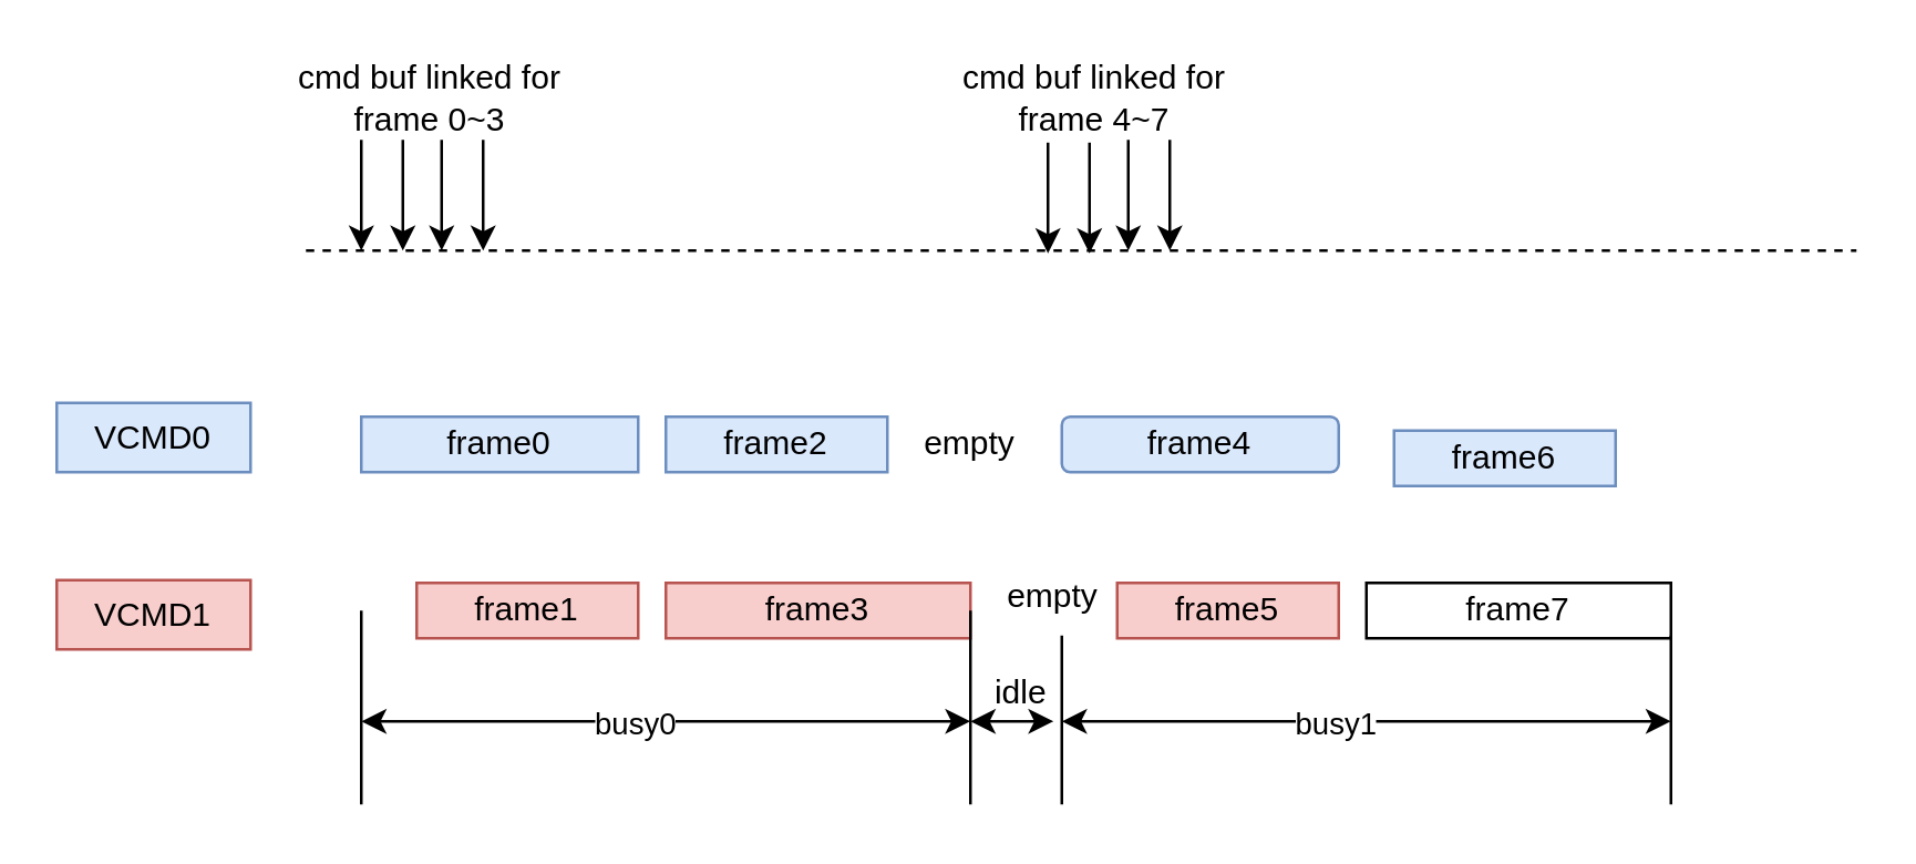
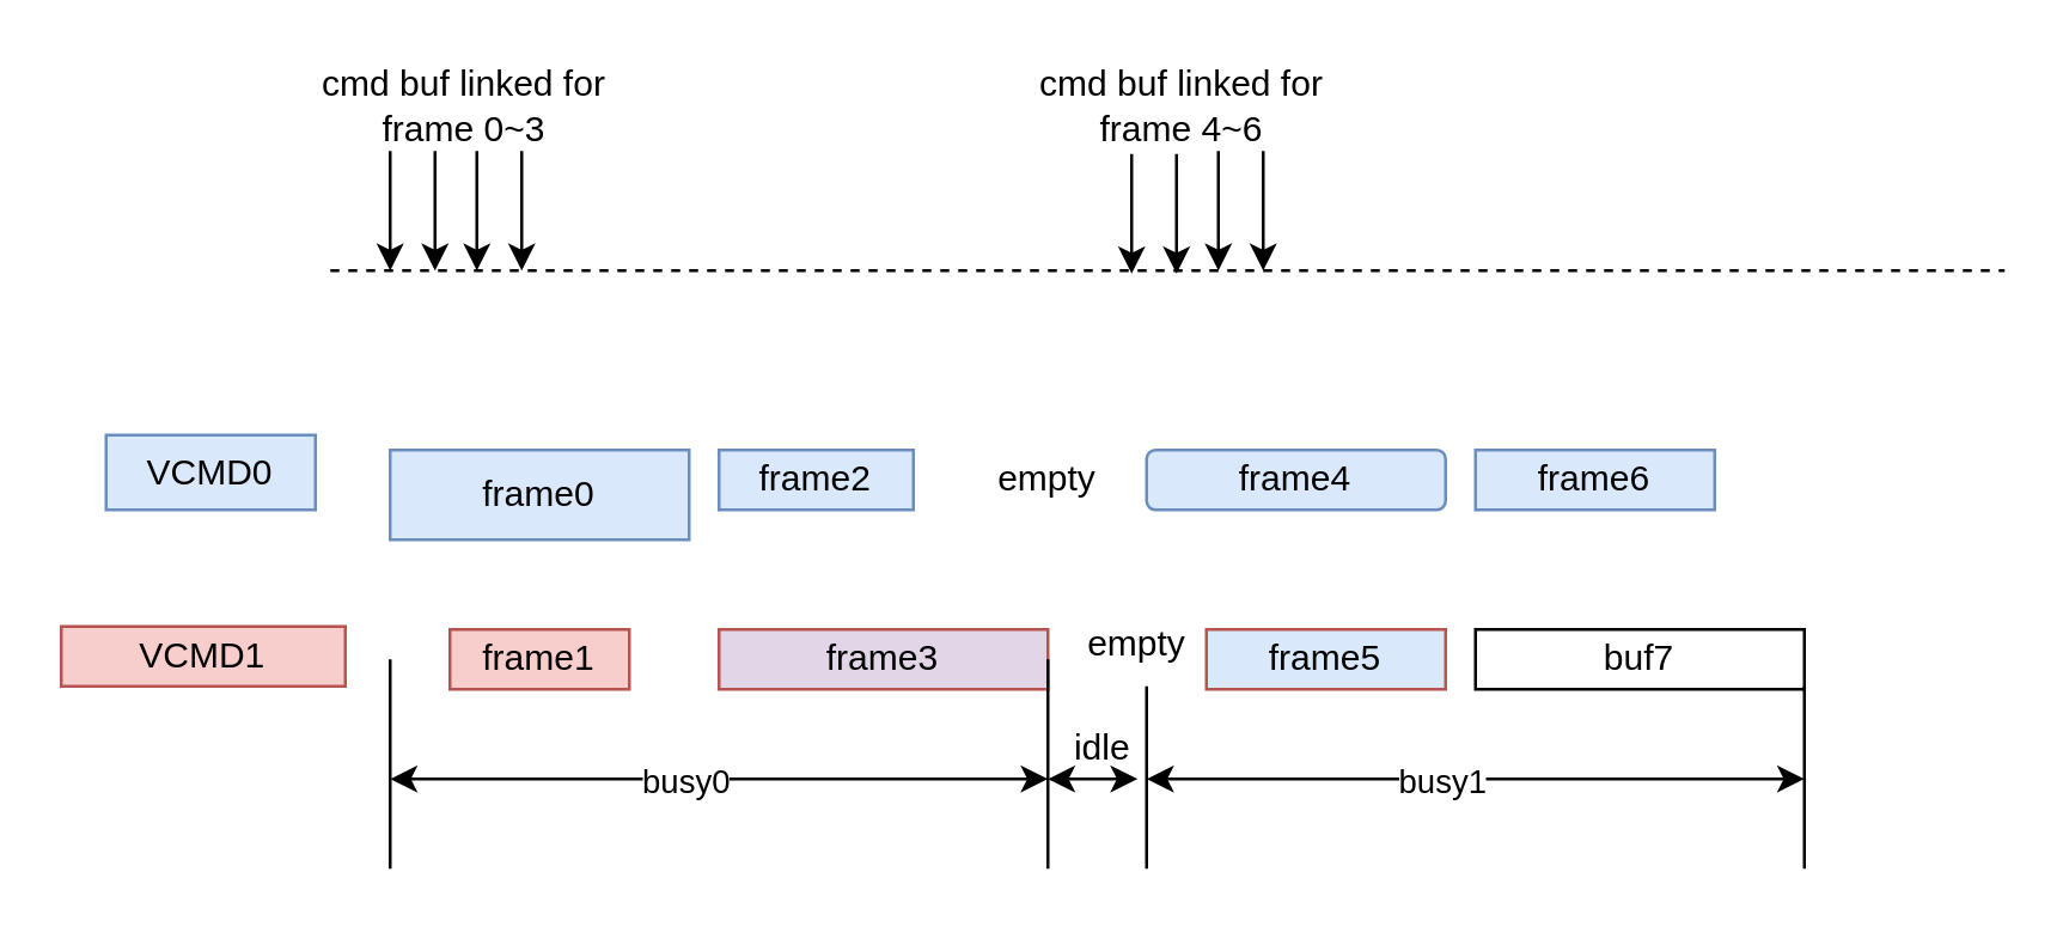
  <mxCell id="0" />
  <mxCell id="1" parent="0" />
- <mxCell id="2" value="frame0" style="rounded=0;whiteSpace=wrap;html=1;fillColor=#dae8fc;strokeColor=#6c8ebf;" vertex="1" parent="1"><mxGeometry x="130" y="150" width="100" height="20" as="geometry" /></mxCell>
+ <mxCell id="2" value="frame0" style="rounded=0;whiteSpace=wrap;html=1;fillColor=#dae8fc;strokeColor=#6c8ebf;" vertex="1" parent="1"><mxGeometry x="130" y="150" width="100" height="30" as="geometry" /></mxCell>
  <mxCell id="3" value="" style="endArrow=none;dashed=1;html=1;rounded=0;" edge="1" parent="1"><mxGeometry width="50" height="50" relative="1" as="geometry"><mxPoint x="110" y="90" as="sourcePoint" /><mxPoint x="670" y="90" as="targetPoint" /></mxGeometry></mxCell>
- <mxCell id="4" value="frame2" style="rounded=0;whiteSpace=wrap;html=1;fillColor=#dae8fc;strokeColor=#6c8ebf;" vertex="1" parent="1"><mxGeometry x="240" y="150" width="80" height="20" as="geometry" /></mxCell>
- <mxCell id="5" value="frame1" style="rounded=0;whiteSpace=wrap;html=1;fillColor=#f8cecc;strokeColor=#b85450;" vertex="1" parent="1"><mxGeometry x="150" y="210" width="80" height="20" as="geometry" /></mxCell>
+ <mxCell id="4" value="frame2" style="rounded=0;whiteSpace=wrap;html=1;fillColor=#dae8fc;strokeColor=#6c8ebf;" vertex="1" parent="1"><mxGeometry x="240" y="150" width="65" height="20" as="geometry" /></mxCell>
+ <mxCell id="5" value="frame1" style="rounded=0;whiteSpace=wrap;html=1;fillColor=#f8cecc;strokeColor=#b85450;" vertex="1" parent="1"><mxGeometry x="150" y="210" width="60" height="20" as="geometry" /></mxCell>
  <mxCell id="6" value="" style="endArrow=classic;html=1;rounded=0;" edge="1" parent="1"><mxGeometry width="50" height="50" relative="1" as="geometry"><mxPoint x="130" y="50" as="sourcePoint" /><mxPoint x="130" y="90" as="targetPoint" /></mxGeometry></mxCell>
  <mxCell id="7" value="" style="endArrow=classic;html=1;rounded=0;" edge="1" parent="1"><mxGeometry width="50" height="50" relative="1" as="geometry"><mxPoint x="145" y="50" as="sourcePoint" /><mxPoint x="145" y="90" as="targetPoint" /></mxGeometry></mxCell>
  <mxCell id="8" value="" style="endArrow=classic;html=1;rounded=0;" edge="1" parent="1"><mxGeometry width="50" height="50" relative="1" as="geometry"><mxPoint x="159" y="50" as="sourcePoint" /><mxPoint x="159" y="90" as="targetPoint" /></mxGeometry></mxCell>
  <mxCell id="9" value="" style="endArrow=classic;html=1;rounded=0;" edge="1" parent="1"><mxGeometry width="50" height="50" relative="1" as="geometry"><mxPoint x="174" y="50" as="sourcePoint" /><mxPoint x="174" y="90" as="targetPoint" /></mxGeometry></mxCell>
  <mxCell id="10" value="" style="endArrow=classic;html=1;rounded=0;" edge="1" parent="1"><mxGeometry width="50" height="50" relative="1" as="geometry"><mxPoint x="378" y="51" as="sourcePoint" /><mxPoint x="378" y="91" as="targetPoint" /></mxGeometry></mxCell>
  <mxCell id="11" value="" style="endArrow=classic;html=1;rounded=0;" edge="1" parent="1"><mxGeometry width="50" height="50" relative="1" as="geometry"><mxPoint x="393" y="51" as="sourcePoint" /><mxPoint x="393" y="91" as="targetPoint" /></mxGeometry></mxCell>
- <mxCell id="12" value="frame3" style="rounded=0;whiteSpace=wrap;html=1;fillColor=#f8cecc;strokeColor=#b85450;" vertex="1" parent="1"><mxGeometry x="240" y="210" width="110" height="20" as="geometry" /></mxCell>
+ <mxCell id="12" value="frame3" style="rounded=0;whiteSpace=wrap;html=1;fillColor=#e1d5e7;strokeColor=#b85450;" vertex="1" parent="1"><mxGeometry x="240" y="210" width="110" height="20" as="geometry" /></mxCell>
  <mxCell id="13" value="" style="endArrow=classic;html=1;rounded=0;" edge="1" parent="1"><mxGeometry width="50" height="50" relative="1" as="geometry"><mxPoint x="407" y="50" as="sourcePoint" /><mxPoint x="407" y="90" as="targetPoint" /></mxGeometry></mxCell>
  <mxCell id="14" value="" style="endArrow=classic;html=1;rounded=0;" edge="1" parent="1"><mxGeometry width="50" height="50" relative="1" as="geometry"><mxPoint x="422" y="50" as="sourcePoint" /><mxPoint x="422" y="90" as="targetPoint" /></mxGeometry></mxCell>
  <mxCell id="15" value="frame4" style="whiteSpace=wrap;html=1;fillColor=#dae8fc;strokeColor=#6c8ebf;rounded=1;" vertex="1" parent="1"><mxGeometry x="383" y="150" width="100" height="20" as="geometry" /></mxCell>
- <mxCell id="16" value="frame6" style="rounded=0;whiteSpace=wrap;html=1;fillColor=#dae8fc;strokeColor=#6c8ebf;" vertex="1" parent="1"><mxGeometry x="503" y="155" width="80" height="20" as="geometry" /></mxCell>
- <mxCell id="17" value="frame5" style="rounded=0;whiteSpace=wrap;html=1;fillColor=#f8cecc;strokeColor=#b85450;" vertex="1" parent="1"><mxGeometry x="403" y="210" width="80" height="20" as="geometry" /></mxCell>
- <mxCell id="18" value="frame7" style="rounded=0;whiteSpace=wrap;html=1;" vertex="1" parent="1"><mxGeometry x="493" y="210" width="110" height="20" as="geometry" /></mxCell>
+ <mxCell id="16" value="frame6" style="rounded=0;whiteSpace=wrap;html=1;fillColor=#dae8fc;strokeColor=#6c8ebf;" vertex="1" parent="1"><mxGeometry x="493" y="150" width="80" height="20" as="geometry" /></mxCell>
+ <mxCell id="17" value="frame5" style="rounded=0;whiteSpace=wrap;html=1;fillColor=#dae8fc;strokeColor=#b85450;" vertex="1" parent="1"><mxGeometry x="403" y="210" width="80" height="20" as="geometry" /></mxCell>
+ <mxCell id="18" value="buf7" style="rounded=0;whiteSpace=wrap;html=1;" vertex="1" parent="1"><mxGeometry x="493" y="210" width="110" height="20" as="geometry" /></mxCell>
  <mxCell id="19" value="" style="endArrow=none;html=1;rounded=0;" edge="1" parent="1"><mxGeometry width="50" height="50" relative="1" as="geometry"><mxPoint x="130" y="290" as="sourcePoint" /><mxPoint x="130" y="220" as="targetPoint" /></mxGeometry></mxCell>
  <mxCell id="20" value="" style="endArrow=none;html=1;rounded=0;" edge="1" parent="1"><mxGeometry width="50" height="50" relative="1" as="geometry"><mxPoint x="350" y="290" as="sourcePoint" /><mxPoint x="350" y="220" as="targetPoint" /></mxGeometry></mxCell>
  <mxCell id="21" value="" style="endArrow=none;html=1;rounded=0;" edge="1" parent="1"><mxGeometry width="50" height="50" relative="1" as="geometry"><mxPoint x="383" y="290" as="sourcePoint" /><mxPoint x="383" y="229" as="targetPoint" /></mxGeometry></mxCell>
  <mxCell id="22" value="" style="endArrow=none;html=1;rounded=0;" edge="1" parent="1"><mxGeometry width="50" height="50" relative="1" as="geometry"><mxPoint x="603" y="290" as="sourcePoint" /><mxPoint x="603" y="229" as="targetPoint" /></mxGeometry></mxCell>
  <mxCell id="23" value="" style="endArrow=classic;startArrow=classic;html=1;rounded=0;" edge="1" parent="1"><mxGeometry width="50" height="50" relative="1" as="geometry"><mxPoint x="130" y="260" as="sourcePoint" /><mxPoint x="350" y="260" as="targetPoint" /></mxGeometry></mxCell>
  <mxCell id="24" value="busy0" style="edgeLabel;html=1;align=center;verticalAlign=middle;resizable=0;points=[];" vertex="1" connectable="0" parent="23"><mxGeometry x="-0.109" relative="1" as="geometry"><mxPoint as="offset" /></mxGeometry></mxCell>
  <mxCell id="25" value="" style="endArrow=classic;startArrow=classic;html=1;rounded=0;" edge="1" parent="1"><mxGeometry width="50" height="50" relative="1" as="geometry"><mxPoint x="383" y="260" as="sourcePoint" /><mxPoint x="603" y="260" as="targetPoint" /></mxGeometry></mxCell>
  <mxCell id="26" value="busy1" style="edgeLabel;html=1;align=center;verticalAlign=middle;resizable=0;points=[];" vertex="1" connectable="0" parent="25"><mxGeometry x="-0.109" relative="1" as="geometry"><mxPoint as="offset" /></mxGeometry></mxCell>
  <mxCell id="27" value="" style="endArrow=classic;startArrow=classic;html=1;rounded=0;" edge="1" parent="1"><mxGeometry width="50" height="50" relative="1" as="geometry"><mxPoint x="350" y="260" as="sourcePoint" /><mxPoint x="380" y="260" as="targetPoint" /></mxGeometry></mxCell>
  <mxCell id="28" value="idle" style="text;html=1;strokeColor=none;fillColor=none;align=center;verticalAlign=middle;whiteSpace=wrap;rounded=0;" vertex="1" parent="1"><mxGeometry x="350" y="235" width="37" height="30" as="geometry" /></mxCell>
  <mxCell id="29" value="empty" style="text;html=1;strokeColor=none;fillColor=none;align=center;verticalAlign=middle;whiteSpace=wrap;rounded=0;" vertex="1" parent="1"><mxGeometry x="320" y="145" width="60" height="30" as="geometry" /></mxCell>
  <mxCell id="30" value="empty" style="text;html=1;strokeColor=none;fillColor=none;align=center;verticalAlign=middle;whiteSpace=wrap;rounded=0;" vertex="1" parent="1"><mxGeometry x="350" y="200" width="60" height="30" as="geometry" /></mxCell>
- <mxCell id="31" value="VCMD0" style="rounded=0;whiteSpace=wrap;html=1;fillColor=#dae8fc;strokeColor=#6c8ebf;" vertex="1" parent="1"><mxGeometry x="20" y="145" width="70" height="25" as="geometry" /></mxCell>
- <mxCell id="32" value="VCMD1" style="rounded=0;whiteSpace=wrap;html=1;fillColor=#f8cecc;strokeColor=#b85450;" vertex="1" parent="1"><mxGeometry x="20" y="209" width="70" height="25" as="geometry" /></mxCell>
+ <mxCell id="31" value="VCMD0" style="rounded=0;whiteSpace=wrap;html=1;fillColor=#dae8fc;strokeColor=#6c8ebf;" vertex="1" parent="1"><mxGeometry x="35" y="145" width="70" height="25" as="geometry" /></mxCell>
+ <mxCell id="32" value="VCMD1" style="rounded=0;whiteSpace=wrap;html=1;fillColor=#f8cecc;strokeColor=#b85450;" vertex="1" parent="1"><mxGeometry x="20" y="209" width="95" height="20" as="geometry" /></mxCell>
  <mxCell id="33" value="cmd buf linked for frame 0~3" style="text;html=1;strokeColor=none;fillColor=none;align=center;verticalAlign=middle;whiteSpace=wrap;rounded=0;" vertex="1" parent="1"><mxGeometry x="100" y="20" width="110" height="30" as="geometry" /></mxCell>
- <mxCell id="34" value="cmd buf linked for frame 4~7" style="text;html=1;strokeColor=none;fillColor=none;align=center;verticalAlign=middle;whiteSpace=wrap;rounded=0;" vertex="1" parent="1"><mxGeometry x="340" y="20" width="110" height="30" as="geometry" /></mxCell>
+ <mxCell id="34" value="cmd buf linked for frame 4~6" style="text;html=1;strokeColor=none;fillColor=none;align=center;verticalAlign=middle;whiteSpace=wrap;rounded=0;" vertex="1" parent="1"><mxGeometry x="340" y="20" width="110" height="30" as="geometry" /></mxCell>
